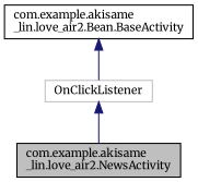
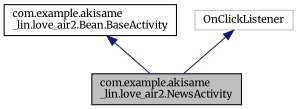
  digraph {
    fontname=Merriweather
    node [color=black fillcolor=white fontname=Merriweather fontsize=10 shape=record style=filled]
    edge [color=midnightblue dir=back fontname=Merriweather fontsize=10 labelfontname=Helvetica labelfontsize=10 style=solid]
    n1 [fillcolor=grey75 fontcolor=black height=0.2 label="com.example.akisame\l_lin.love_air2.NewsActivity" width=0.4]
    n2 [height=0.2 label="com.example.akisame\l_lin.love_air2.Bean.BaseActivity" width=0.4]
    n3 [color=grey75 height=0.2 label=OnClickListener width=0.4]
-   n2 -> n3
+   n2 -> n1
    n3 -> n1
  }
